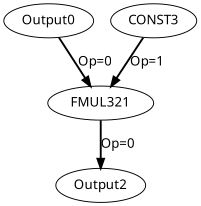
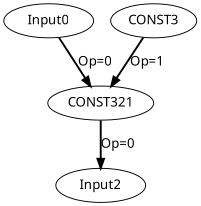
  digraph {
    fontname="Noto Sans"
    node [color=black fontname="Noto Sans"]
    edge [color=black fontname="Noto Sans" operand=0 style=bold]
-   Input0 [offset="0,0" opcode=Input pattern="4,25" ref_name=kernel_gemm_0_0 label=Output0]
-   FMUL321 [opcode=FMUL32]
-   Output2 [offset="0,0" opcode=Output pattern="4,25" ref_name=kernel_gemm_0_1]
+   Input0 [offset="0,0" opcode=Input pattern="4,25" ref_name=kernel_gemm_0_0]
+   FMUL321 [opcode=FMUL32 label=CONST321]
+   Output2 [offset="0,0" opcode=Output pattern="4,25" ref_name=kernel_gemm_0_1 label=Input2]
    n4 [label=CONST3 opcode=CONST value="0x3F99999A"]
    Input0 -> FMUL321 [label="Op=0"]
    FMUL321 -> Output2 [label="Op=0"]
    n4 -> FMUL321 [label="Op=1" operand=1]
  }
